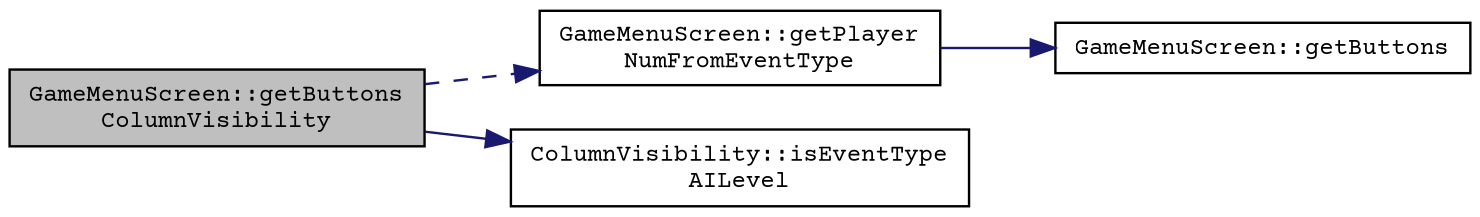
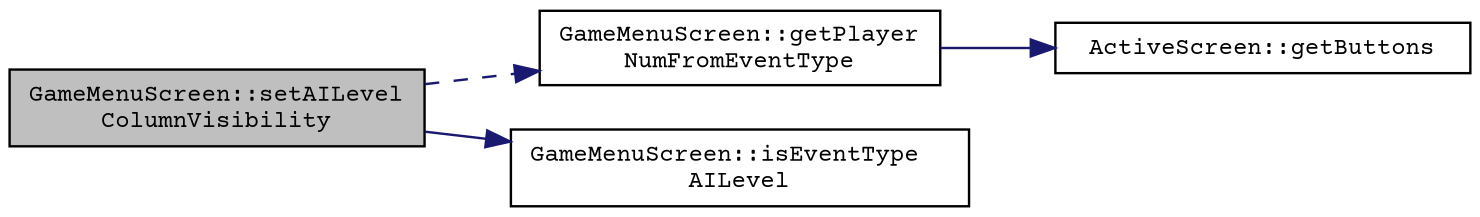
  digraph {
    fontname="Courier Prime"
    rankdir=LR
    node [color=black fillcolor=white fontname="Courier Prime" fontsize=10 shape=record style=filled]
    edge [color=midnightblue fontname="Courier Prime" fontsize=10 labelfontname=Helvetica labelfontsize=10 style=solid]
-   n1 [fillcolor=grey75 fontcolor=black height=0.2 label="GameMenuScreen::getButtons\lColumnVisibility" width=0.4]
+   n1 [fillcolor=grey75 fontcolor=black height=0.2 label="GameMenuScreen::setAILevel\lColumnVisibility" width=0.4]
    n2 [height=0.2 label="GameMenuScreen::getPlayer\lNumFromEventType" width=0.4]
-   n3 [height=0.2 label="ColumnVisibility::isEventType\lAILevel" width=0.4]
-   n4 [height=0.2 label="GameMenuScreen::getButtons" width=0.4]
+   n3 [height=0.2 label="GameMenuScreen::isEventType\lAILevel" width=0.4]
+   n4 [height=0.2 label="ActiveScreen::getButtons" width=0.4]
    n1 -> n2 [style=dashed]
    n1 -> n3
    n2 -> n4
  }
